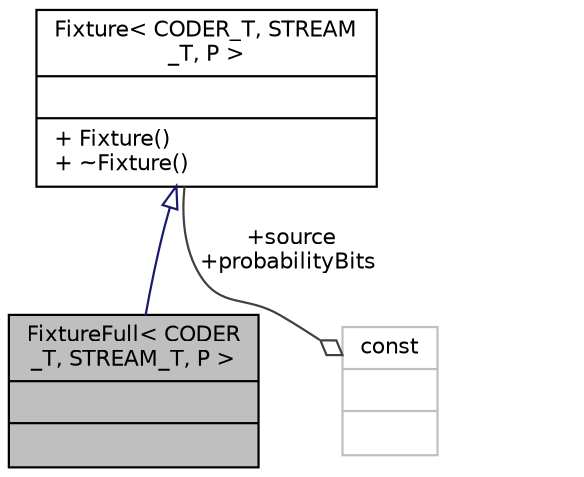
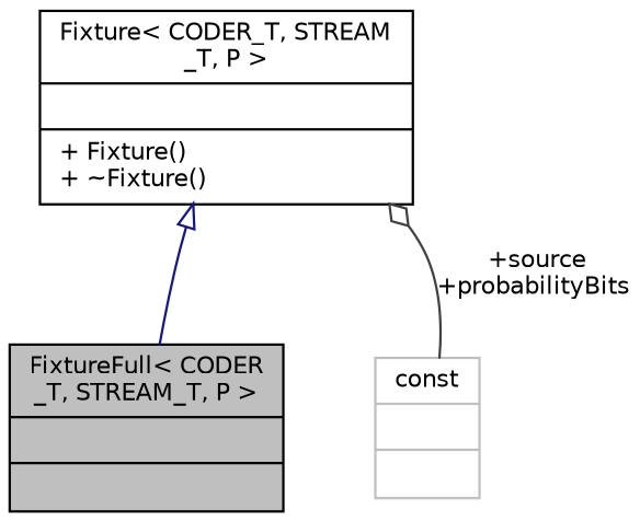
  digraph {
    node [color=black fontname=Helvetica fontsize=10 shape=record]
    edge [fontname=Helvetica fontsize=10 labelfontname=Helvetica labelfontsize=10 style=solid]
    n1 [fillcolor=grey75 fontcolor=black height=0.2 label="{FixtureFull\< CODER\l_T, STREAM_T, P \>\n||}" style=filled width=0.4]
    n2 [height=0.2 label="{Fixture\< CODER_T, STREAM\l_T, P \>\n||+ Fixture()\l+ ~Fixture()\l}" width=0.4]
    n3 [color=grey75 height=0.2 label="{const\n||}" width=0.4]
    n2 -> n1 [arrowtail=onormal color=midnightblue dir=back]
-   n2 -> n3 [arrowhead=odiamond color=grey25 label=" +source\n+probabilityBits"]
+   n3 -> n2 [arrowhead=odiamond color=grey25 label=" +source\n+probabilityBits"]
  }
